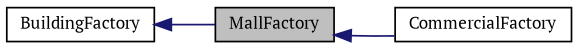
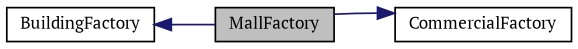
  digraph {
    fontname="PT Serif"
    rankdir=LR
    node [color=black fillcolor=white fontname="PT Serif" fontsize=10 shape=record style=filled]
    edge [color=midnightblue dir=back fontname="PT Serif" fontsize=10 labelfontname=Helvetica labelfontsize=10 style=solid]
    n1 [fillcolor=grey75 fontcolor=black height=0.2 label=MallFactory width=0.4]
    n2 [height=0.2 label=CommercialFactory width=0.4]
    n3 [height=0.2 label=BuildingFactory width=0.4]
-   n1 -> n2
+   n2 -> n1
    n3 -> n1
  }
